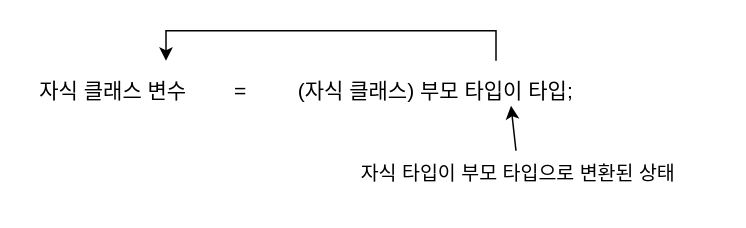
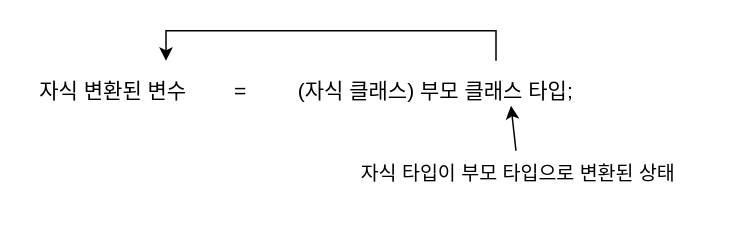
  <mxCell id="0" />
  <mxCell id="1" parent="0" />
- <mxCell id="2" value="자식 클래스 변수" style="text;html=1;strokeColor=none;fillColor=none;align=center;verticalAlign=middle;whiteSpace=wrap;rounded=0;fontSize=14;" vertex="1" parent="1"><mxGeometry x="20" y="40" width="110" height="40" as="geometry" /></mxCell>
+ <mxCell id="2" value="자식 변환된 변수" style="text;html=1;strokeColor=none;fillColor=none;align=center;verticalAlign=middle;whiteSpace=wrap;rounded=0;fontSize=14;" vertex="1" parent="1"><mxGeometry x="20" y="40" width="110" height="40" as="geometry" /></mxCell>
  <mxCell id="3" style="edgeStyle=orthogonalEdgeStyle;rounded=0;orthogonalLoop=1;jettySize=auto;html=1;fontSize=13;exitX=0.7;exitY=0;exitDx=0;exitDy=0;exitPerimeter=0;" edge="1" parent="1" source="4"><mxGeometry relative="1" as="geometry"><mxPoint x="110" y="40" as="targetPoint" /><Array as="points"><mxPoint x="330" y="20" /><mxPoint x="110" y="20" /><mxPoint x="110" y="37" /></Array></mxGeometry></mxCell>
- <mxCell id="4" value="(자식 클래스) 부모 타입이 타입;" style="text;html=1;strokeColor=none;fillColor=none;align=center;verticalAlign=middle;whiteSpace=wrap;rounded=0;fontSize=14;" vertex="1" parent="1"><mxGeometry x="190" y="40" width="200" height="40" as="geometry" /></mxCell>
+ <mxCell id="4" value="(자식 클래스) 부모 클래스 타입;" style="text;html=1;strokeColor=none;fillColor=none;align=center;verticalAlign=middle;whiteSpace=wrap;rounded=0;fontSize=14;" vertex="1" parent="1"><mxGeometry x="190" y="40" width="200" height="40" as="geometry" /></mxCell>
  <mxCell id="5" value="=" style="text;html=1;strokeColor=none;fillColor=none;align=center;verticalAlign=middle;whiteSpace=wrap;rounded=0;fontSize=14;" vertex="1" parent="1"><mxGeometry x="130" y="45" width="60" height="30" as="geometry" /></mxCell>
  <mxCell id="6" style="edgeStyle=none;rounded=0;orthogonalLoop=1;jettySize=auto;html=1;fontSize=13;" edge="1" parent="1" source="7"><mxGeometry relative="1" as="geometry"><mxPoint x="340" y="70" as="targetPoint" /></mxGeometry></mxCell>
  <mxCell id="7" value="자식 타입이 부모 타입으로 변환된 상태" style="text;html=1;strokeColor=none;fillColor=none;align=center;verticalAlign=middle;whiteSpace=wrap;rounded=0;fontSize=13;" vertex="1" parent="1"><mxGeometry x="215" y="100" width="260" height="30" as="geometry" /></mxCell>
